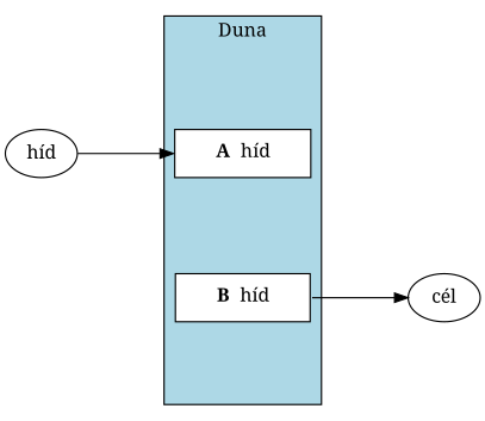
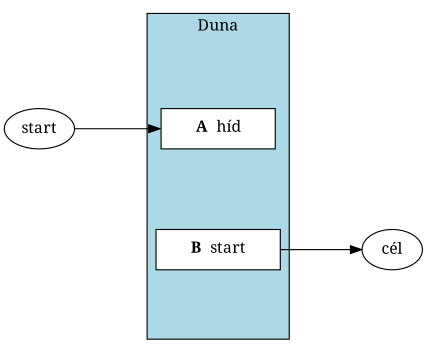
  digraph {
    fontname="Noto Serif"
    rankdir=LR
    node [fontname="Noto Serif" style=invis]
    edge [fontname="Noto Serif" minlen=2]
    a1
    n2 [fillcolor=white label=<      <B>A</B>  híd      > shape=rectangle style=filled]
    a2
-   n4 [fillcolor=white label=<      <B>B</B>  híd      > shape=rectangle style=filled]
+   n4 [fillcolor=white label=<      <B>B</B>  start      > shape=rectangle style=filled]
    a3
    n6 [label="cél" style=""]
-   n7 [label="híd" style=""]
+   n7 [label=start style=""]
    subgraph cluster_1 {
      fillcolor=lightblue
      label=Duna
      style=filled
      a1
      n2
      a2
      n4
      a3
    }
    n4 -> n6 [tailport=e]
    n7 -> n2 [headport=w]
  }
